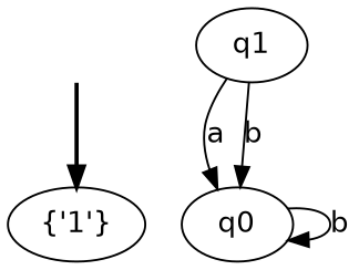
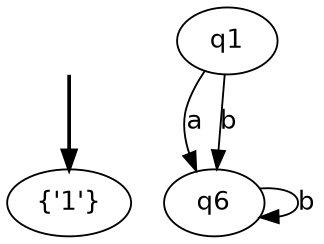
  digraph {
    fontname="DejaVu Sans"
    node [fontname="DejaVu Sans"]
    edge [fontname="DejaVu Sans"]
    fake [style=invisible]
    "{'1'}"
-   q0
+   q0 [label=q6]
    q1
    fake -> "{'1'}" [style=bold]
    q0 -> q0 [label=b]
    q1 -> q0 [label=a]
    q1 -> q0 [label=b]
  }
